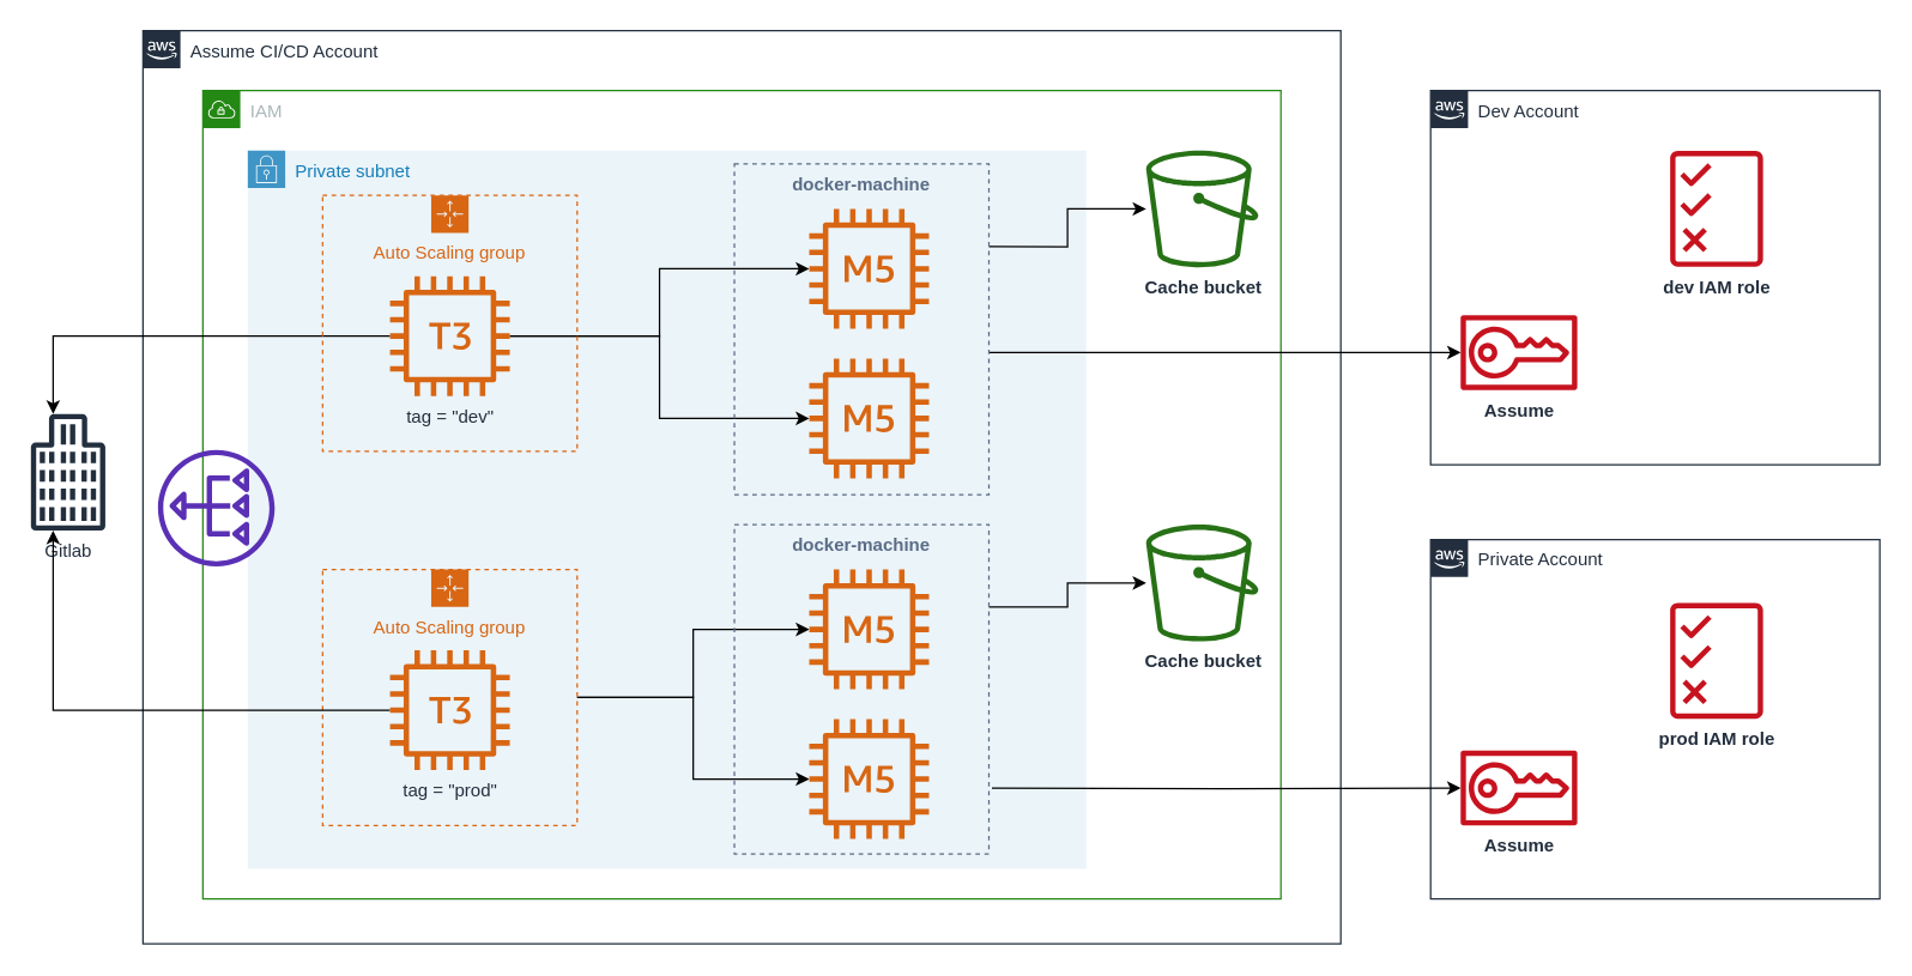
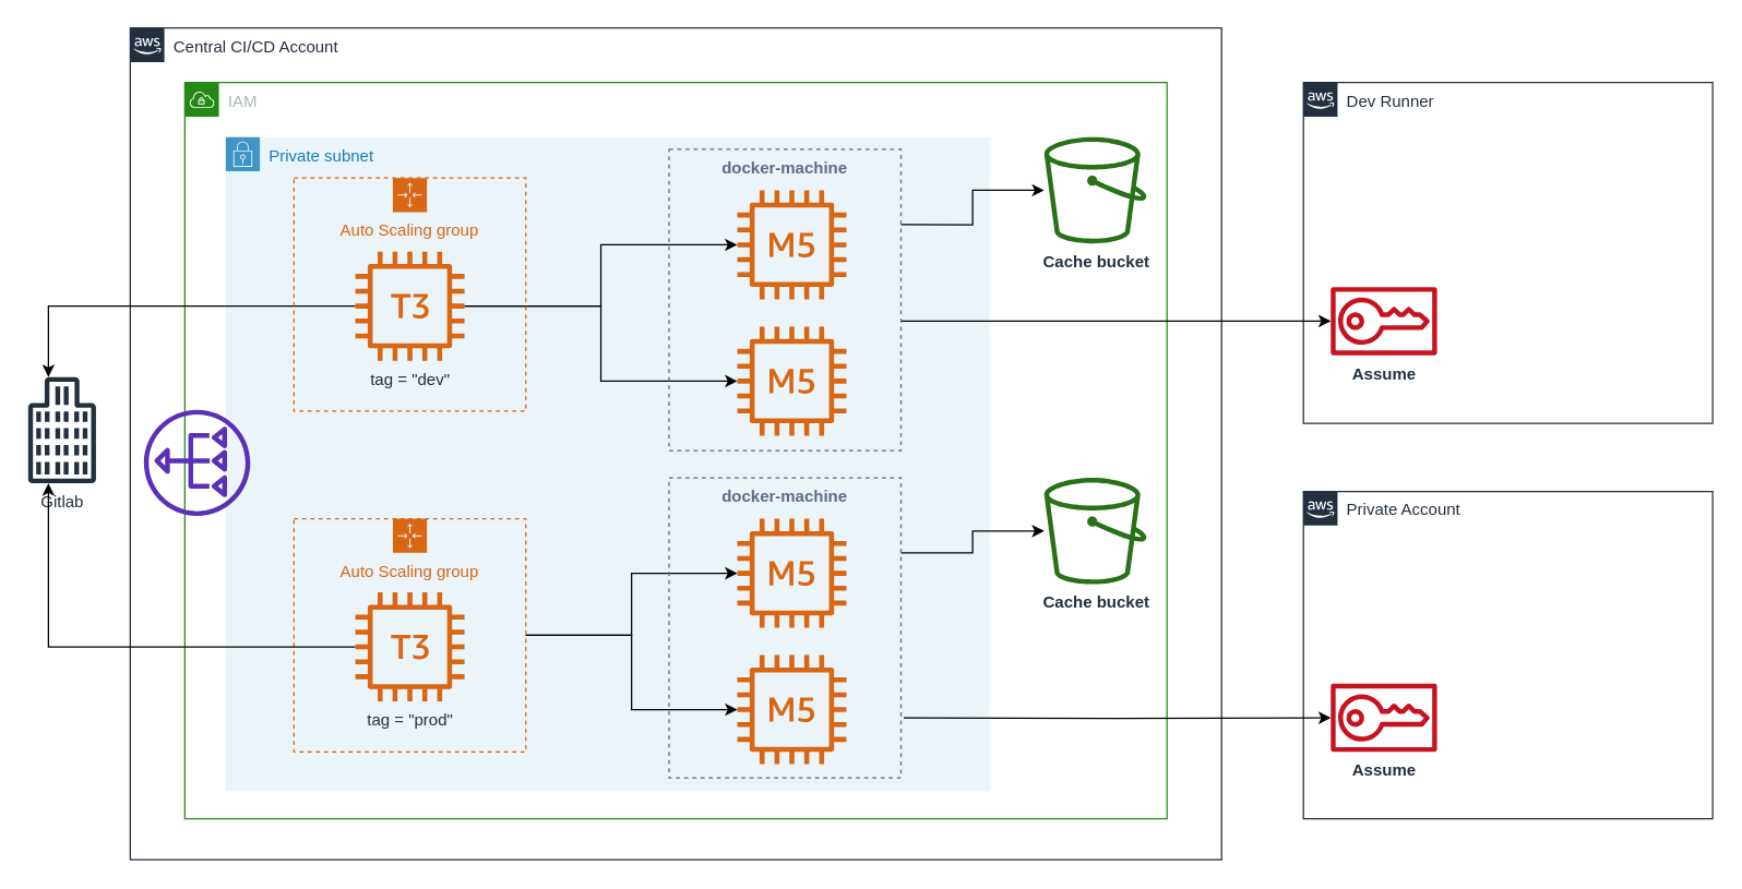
  <mxCell id="0" />
  <mxCell id="1" style="" parent="0" />
- <mxCell id="2" value="Assume CI/CD Account" style="points=[[0,0],[0.25,0],[0.5,0],[0.75,0],[1,0],[1,0.25],[1,0.5],[1,0.75],[1,1],[0.75,1],[0.5,1],[0.25,1],[0,1],[0,0.75],[0,0.5],[0,0.25]];outlineConnect=0;gradientColor=none;html=1;whiteSpace=wrap;fontSize=12;fontStyle=0;shape=mxgraph.aws4.group;grIcon=mxgraph.aws4.group_aws_cloud_alt;strokeColor=#232F3E;fillColor=none;verticalAlign=top;align=left;spacingLeft=30;fontColor=#232F3E;dashed=0;" parent="1" vertex="1"><mxGeometry x="95" y="20" width="800" height="610" as="geometry" /></mxCell>
- <mxCell id="3" value="Dev Account" style="points=[[0,0],[0.25,0],[0.5,0],[0.75,0],[1,0],[1,0.25],[1,0.5],[1,0.75],[1,1],[0.75,1],[0.5,1],[0.25,1],[0,1],[0,0.75],[0,0.5],[0,0.25]];outlineConnect=0;gradientColor=none;html=1;whiteSpace=wrap;fontSize=12;fontStyle=0;shape=mxgraph.aws4.group;grIcon=mxgraph.aws4.group_aws_cloud_alt;strokeColor=#232F3E;fillColor=none;verticalAlign=top;align=left;spacingLeft=30;fontColor=#232F3E;dashed=0;" parent="1" vertex="1"><mxGeometry x="955" y="60" width="300" height="250" as="geometry" /></mxCell>
+ <mxCell id="2" value="Central CI/CD Account" style="points=[[0,0],[0.25,0],[0.5,0],[0.75,0],[1,0],[1,0.25],[1,0.5],[1,0.75],[1,1],[0.75,1],[0.5,1],[0.25,1],[0,1],[0,0.75],[0,0.5],[0,0.25]];outlineConnect=0;gradientColor=none;html=1;whiteSpace=wrap;fontSize=12;fontStyle=0;shape=mxgraph.aws4.group;grIcon=mxgraph.aws4.group_aws_cloud_alt;strokeColor=#232F3E;fillColor=none;verticalAlign=top;align=left;spacingLeft=30;fontColor=#232F3E;dashed=0;" parent="1" vertex="1"><mxGeometry x="95" y="20" width="800" height="610" as="geometry" /></mxCell>
+ <mxCell id="3" value="Dev Runner" style="points=[[0,0],[0.25,0],[0.5,0],[0.75,0],[1,0],[1,0.25],[1,0.5],[1,0.75],[1,1],[0.75,1],[0.5,1],[0.25,1],[0,1],[0,0.75],[0,0.5],[0,0.25]];outlineConnect=0;gradientColor=none;html=1;whiteSpace=wrap;fontSize=12;fontStyle=0;shape=mxgraph.aws4.group;grIcon=mxgraph.aws4.group_aws_cloud_alt;strokeColor=#232F3E;fillColor=none;verticalAlign=top;align=left;spacingLeft=30;fontColor=#232F3E;dashed=0;" parent="1" vertex="1"><mxGeometry x="955" y="60" width="300" height="250" as="geometry" /></mxCell>
  <mxCell id="4" value="IAM" style="points=[[0,0],[0.25,0],[0.5,0],[0.75,0],[1,0],[1,0.25],[1,0.5],[1,0.75],[1,1],[0.75,1],[0.5,1],[0.25,1],[0,1],[0,0.75],[0,0.5],[0,0.25]];outlineConnect=0;gradientColor=none;html=1;whiteSpace=wrap;fontSize=12;fontStyle=0;shape=mxgraph.aws4.group;grIcon=mxgraph.aws4.group_vpc;strokeColor=#248814;fillColor=none;verticalAlign=top;align=left;spacingLeft=30;fontColor=#AAB7B8;dashed=0;" parent="1" vertex="1"><mxGeometry x="135" y="60" width="720" height="540" as="geometry" /></mxCell>
  <mxCell id="5" value="Gitlab" style="outlineConnect=0;fontColor=#232F3E;gradientColor=none;fillColor=#232F3E;strokeColor=none;dashed=0;verticalLabelPosition=bottom;verticalAlign=top;align=center;html=1;fontSize=12;fontStyle=0;aspect=fixed;pointerEvents=1;shape=mxgraph.aws4.office_building;" parent="1" vertex="1"><mxGeometry x="20" y="276" width="50" height="78" as="geometry" /></mxCell>
  <mxCell id="6" value="Private subnet" style="points=[[0,0],[0.25,0],[0.5,0],[0.75,0],[1,0],[1,0.25],[1,0.5],[1,0.75],[1,1],[0.75,1],[0.5,1],[0.25,1],[0,1],[0,0.75],[0,0.5],[0,0.25]];outlineConnect=0;gradientColor=none;html=1;whiteSpace=wrap;fontSize=12;fontStyle=0;shape=mxgraph.aws4.group;grIcon=mxgraph.aws4.group_security_group;grStroke=0;strokeColor=#147EBA;fillColor=#E6F2F8;verticalAlign=top;align=left;spacingLeft=30;fontColor=#147EBA;dashed=0;opacity=80;" parent="1" vertex="1"><mxGeometry x="165" y="100" width="560" height="480" as="geometry" /></mxCell>
  <mxCell id="7" value="" style="outlineConnect=0;fontColor=#232F3E;fillColor=#5A30B5;strokeColor=none;dashed=0;verticalLabelPosition=bottom;verticalAlign=top;align=center;html=1;fontSize=12;fontStyle=0;aspect=fixed;pointerEvents=1;shape=mxgraph.aws4.nat_gateway;direction=west;" parent="1" vertex="1"><mxGeometry x="105" y="300" width="78" height="78" as="geometry" /></mxCell>
  <mxCell id="8" style="edgeStyle=orthogonalEdgeStyle;rounded=0;orthogonalLoop=1;jettySize=auto;html=1;" parent="1" source="17" target="19" edge="1"><mxGeometry relative="1" as="geometry" /></mxCell>
  <mxCell id="9" style="edgeStyle=orthogonalEdgeStyle;rounded=0;orthogonalLoop=1;jettySize=auto;html=1;" parent="1" source="17" target="18" edge="1"><mxGeometry relative="1" as="geometry" /></mxCell>
  <mxCell id="10" style="edgeStyle=orthogonalEdgeStyle;rounded=0;orthogonalLoop=1;jettySize=auto;html=1;exitX=1;exitY=0.25;exitDx=0;exitDy=0;" parent="1" source="15" target="20" edge="1"><mxGeometry relative="1" as="geometry" /></mxCell>
  <mxCell id="11" style="edgeStyle=orthogonalEdgeStyle;rounded=0;orthogonalLoop=1;jettySize=auto;html=1;exitX=1;exitY=0.57;exitDx=0;exitDy=0;exitPerimeter=0;" parent="1" source="15" target="22" edge="1"><mxGeometry relative="1" as="geometry" /></mxCell>
  <mxCell id="12" style="edgeStyle=orthogonalEdgeStyle;rounded=0;orthogonalLoop=1;jettySize=auto;html=1;" parent="1" source="17" target="5" edge="1"><mxGeometry relative="1" as="geometry"><Array as="points"><mxPoint x="35" y="224" /><mxPoint x="35" y="315" /></Array></mxGeometry></mxCell>
  <mxCell id="13" value="Private Account" style="points=[[0,0],[0.25,0],[0.5,0],[0.75,0],[1,0],[1,0.25],[1,0.5],[1,0.75],[1,1],[0.75,1],[0.5,1],[0.25,1],[0,1],[0,0.75],[0,0.5],[0,0.25]];outlineConnect=0;gradientColor=none;html=1;whiteSpace=wrap;fontSize=12;fontStyle=0;shape=mxgraph.aws4.group;grIcon=mxgraph.aws4.group_aws_cloud_alt;strokeColor=#232F3E;fillColor=none;verticalAlign=top;align=left;spacingLeft=30;fontColor=#232F3E;dashed=0;" parent="1" vertex="1"><mxGeometry x="955" y="360" width="300" height="240" as="geometry" /></mxCell>
  <mxCell id="14" value="Runner" style="" parent="0" />
  <mxCell id="15" value="docker-machine" style="fillColor=none;strokeColor=#5A6C86;dashed=1;verticalAlign=top;fontStyle=1;fontColor=#5A6C86;" parent="14" vertex="1"><mxGeometry x="490" y="109" width="170" height="221" as="geometry" /></mxCell>
  <mxCell id="16" value="Auto Scaling group" style="points=[[0,0],[0.25,0],[0.5,0],[0.75,0],[1,0],[1,0.25],[1,0.5],[1,0.75],[1,1],[0.75,1],[0.5,1],[0.25,1],[0,1],[0,0.75],[0,0.5],[0,0.25]];outlineConnect=0;gradientColor=none;html=1;whiteSpace=wrap;fontSize=12;fontStyle=0;shape=mxgraph.aws4.groupCenter;grIcon=mxgraph.aws4.group_auto_scaling_group;grStroke=1;strokeColor=#D86613;fillColor=none;verticalAlign=top;align=center;fontColor=#D86613;dashed=1;spacingTop=25;" parent="14" vertex="1"><mxGeometry x="215" y="130" width="170" height="171" as="geometry" /></mxCell>
  <mxCell id="17" value="tag = &quot;dev&quot;" style="outlineConnect=0;fontColor=#232F3E;gradientColor=none;fillColor=#D86613;strokeColor=none;dashed=0;verticalLabelPosition=bottom;verticalAlign=top;align=center;html=1;fontSize=12;fontStyle=0;aspect=fixed;pointerEvents=1;shape=mxgraph.aws4.t3_instance;" parent="14" vertex="1"><mxGeometry x="260" y="184" width="80" height="80" as="geometry" /></mxCell>
  <mxCell id="18" value="" style="outlineConnect=0;fontColor=#232F3E;gradientColor=none;fillColor=#D86613;strokeColor=none;dashed=0;verticalLabelPosition=bottom;verticalAlign=top;align=center;html=1;fontSize=12;fontStyle=0;aspect=fixed;pointerEvents=1;shape=mxgraph.aws4.m5_instance;" parent="14" vertex="1"><mxGeometry x="540" y="239" width="80" height="80" as="geometry" /></mxCell>
  <mxCell id="19" value="" style="outlineConnect=0;fontColor=#232F3E;gradientColor=none;fillColor=#D86613;strokeColor=none;dashed=0;verticalLabelPosition=bottom;verticalAlign=top;align=center;html=1;fontSize=12;fontStyle=0;aspect=fixed;pointerEvents=1;shape=mxgraph.aws4.m5_instance;" parent="14" vertex="1"><mxGeometry x="540" y="139" width="80" height="80" as="geometry" /></mxCell>
  <mxCell id="20" value="&lt;b&gt;Cache bucket&lt;/b&gt;" style="outlineConnect=0;fontColor=#232F3E;gradientColor=none;fillColor=#277116;strokeColor=none;dashed=0;verticalLabelPosition=bottom;verticalAlign=top;align=center;html=1;fontSize=12;fontStyle=0;aspect=fixed;pointerEvents=1;shape=mxgraph.aws4.bucket;" parent="14" vertex="1"><mxGeometry x="765" y="100" width="75" height="78" as="geometry" /></mxCell>
- <mxCell id="21" value="&lt;b&gt;dev IAM role&lt;/b&gt;" style="outlineConnect=0;fontColor=#232F3E;gradientColor=none;fillColor=#C7131F;strokeColor=none;dashed=0;verticalLabelPosition=bottom;verticalAlign=top;align=center;html=1;fontSize=12;fontStyle=0;aspect=fixed;pointerEvents=1;shape=mxgraph.aws4.permissions;" parent="14" vertex="1"><mxGeometry x="1115" y="100" width="62" height="78" as="geometry" /></mxCell>
  <mxCell id="22" value="&lt;b&gt;Assume&lt;/b&gt;" style="outlineConnect=0;fontColor=#232F3E;gradientColor=none;fillColor=#C7131F;strokeColor=none;dashed=0;verticalLabelPosition=bottom;verticalAlign=top;align=center;html=1;fontSize=12;fontStyle=0;aspect=fixed;pointerEvents=1;shape=mxgraph.aws4.sts;" parent="14" vertex="1"><mxGeometry x="975" y="210" width="78" height="50" as="geometry" /></mxCell>
  <mxCell id="23" style="edgeStyle=orthogonalEdgeStyle;rounded=0;orthogonalLoop=1;jettySize=auto;html=1;exitX=0.5;exitY=1;exitDx=0;exitDy=0;" parent="14" source="16" target="16" edge="1"><mxGeometry relative="1" as="geometry" /></mxCell>
  <mxCell id="24" style="edgeStyle=orthogonalEdgeStyle;rounded=0;orthogonalLoop=1;jettySize=auto;html=1;" parent="14" source="26" target="33" edge="1"><mxGeometry relative="1" as="geometry" /></mxCell>
  <mxCell id="25" style="edgeStyle=orthogonalEdgeStyle;rounded=0;orthogonalLoop=1;jettySize=auto;html=1;" parent="14" source="26" target="32" edge="1"><mxGeometry relative="1" as="geometry" /></mxCell>
  <mxCell id="26" value="Auto Scaling group" style="points=[[0,0],[0.25,0],[0.5,0],[0.75,0],[1,0],[1,0.25],[1,0.5],[1,0.75],[1,1],[0.75,1],[0.5,1],[0.25,1],[0,1],[0,0.75],[0,0.5],[0,0.25]];outlineConnect=0;gradientColor=none;html=1;whiteSpace=wrap;fontSize=12;fontStyle=0;shape=mxgraph.aws4.groupCenter;grIcon=mxgraph.aws4.group_auto_scaling_group;grStroke=1;strokeColor=#D86613;fillColor=none;verticalAlign=top;align=center;fontColor=#D86613;dashed=1;spacingTop=25;" parent="14" vertex="1"><mxGeometry x="215" y="380" width="170" height="171" as="geometry" /></mxCell>
  <mxCell id="27" style="edgeStyle=orthogonalEdgeStyle;rounded=0;orthogonalLoop=1;jettySize=auto;html=1;" parent="14" source="28" target="5" edge="1"><mxGeometry relative="1" as="geometry"><Array as="points"><mxPoint x="35" y="474" /><mxPoint x="35" y="315" /></Array></mxGeometry></mxCell>
  <mxCell id="28" value="tag = &quot;prod&quot;" style="outlineConnect=0;fontColor=#232F3E;gradientColor=none;fillColor=#D86613;strokeColor=none;dashed=0;verticalLabelPosition=bottom;verticalAlign=top;align=center;html=1;fontSize=12;fontStyle=0;aspect=fixed;pointerEvents=1;shape=mxgraph.aws4.t3_instance;" parent="14" vertex="1"><mxGeometry x="260" y="434" width="80" height="80" as="geometry" /></mxCell>
  <mxCell id="29" style="edgeStyle=orthogonalEdgeStyle;rounded=0;orthogonalLoop=1;jettySize=auto;html=1;exitX=1;exitY=0.25;exitDx=0;exitDy=0;" parent="14" source="31" target="36" edge="1"><mxGeometry relative="1" as="geometry" /></mxCell>
  <mxCell id="30" style="edgeStyle=orthogonalEdgeStyle;rounded=0;orthogonalLoop=1;jettySize=auto;html=1;" parent="14" target="34" edge="1"><mxGeometry relative="1" as="geometry"><mxPoint x="662" y="526" as="sourcePoint" /></mxGeometry></mxCell>
  <mxCell id="31" value="docker-machine" style="fillColor=none;strokeColor=#5A6C86;dashed=1;verticalAlign=top;fontStyle=1;fontColor=#5A6C86;" parent="14" vertex="1"><mxGeometry x="490" y="350" width="170" height="220" as="geometry" /></mxCell>
  <mxCell id="32" value="" style="outlineConnect=0;fontColor=#232F3E;gradientColor=none;fillColor=#D86613;strokeColor=none;dashed=0;verticalLabelPosition=bottom;verticalAlign=top;align=center;html=1;fontSize=12;fontStyle=0;aspect=fixed;pointerEvents=1;shape=mxgraph.aws4.m5_instance;" parent="14" vertex="1"><mxGeometry x="540" y="480" width="80" height="80" as="geometry" /></mxCell>
  <mxCell id="33" value="" style="outlineConnect=0;fontColor=#232F3E;gradientColor=none;fillColor=#D86613;strokeColor=none;dashed=0;verticalLabelPosition=bottom;verticalAlign=top;align=center;html=1;fontSize=12;fontStyle=0;aspect=fixed;pointerEvents=1;shape=mxgraph.aws4.m5_instance;" parent="14" vertex="1"><mxGeometry x="540" y="380" width="80" height="80" as="geometry" /></mxCell>
  <mxCell id="34" value="&lt;b&gt;Assume&lt;/b&gt;" style="outlineConnect=0;fontColor=#232F3E;gradientColor=none;fillColor=#C7131F;strokeColor=none;dashed=0;verticalLabelPosition=bottom;verticalAlign=top;align=center;html=1;fontSize=12;fontStyle=0;aspect=fixed;pointerEvents=1;shape=mxgraph.aws4.sts;" parent="14" vertex="1"><mxGeometry x="975" y="501" width="78" height="50" as="geometry" /></mxCell>
- <mxCell id="35" value="&lt;b&gt;prod IAM role&lt;/b&gt;" style="outlineConnect=0;fontColor=#232F3E;gradientColor=none;fillColor=#C7131F;strokeColor=none;dashed=0;verticalLabelPosition=bottom;verticalAlign=top;align=center;html=1;fontSize=12;fontStyle=0;aspect=fixed;pointerEvents=1;shape=mxgraph.aws4.permissions;" parent="14" vertex="1"><mxGeometry x="1115" y="402" width="62" height="78" as="geometry" /></mxCell>
  <mxCell id="36" value="&lt;b&gt;Cache bucket&lt;/b&gt;" style="outlineConnect=0;fontColor=#232F3E;gradientColor=none;fillColor=#277116;strokeColor=none;dashed=0;verticalLabelPosition=bottom;verticalAlign=top;align=center;html=1;fontSize=12;fontStyle=0;aspect=fixed;pointerEvents=1;shape=mxgraph.aws4.bucket;" parent="14" vertex="1"><mxGeometry x="765" y="350" width="75" height="78" as="geometry" /></mxCell>
